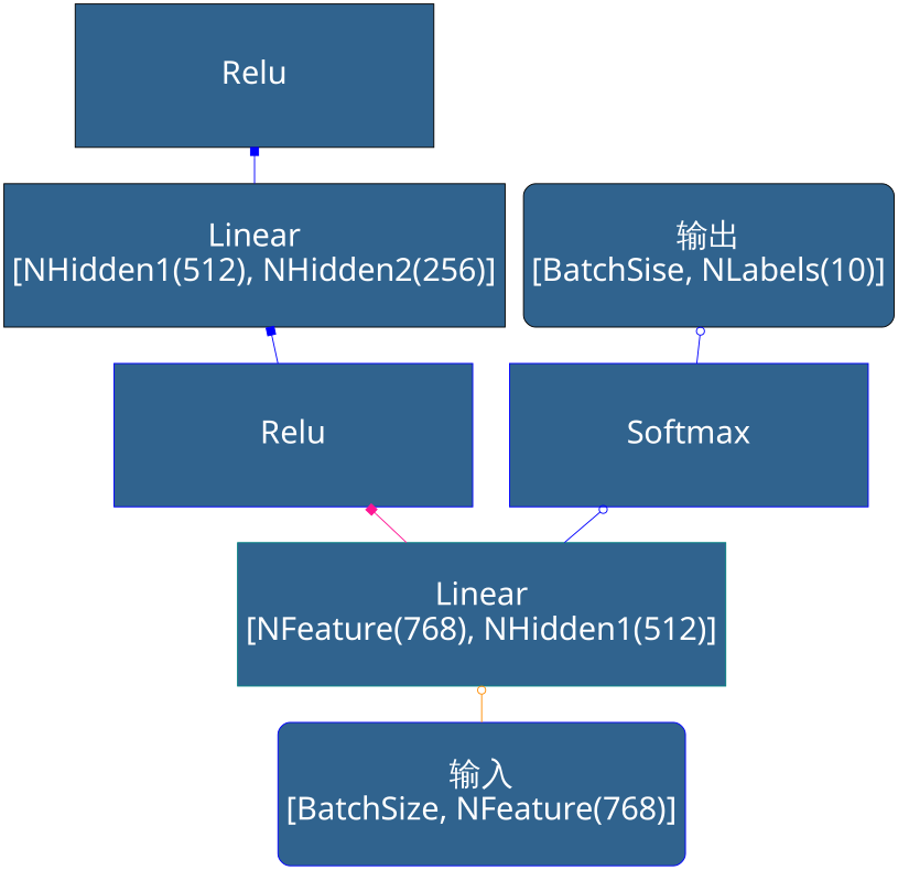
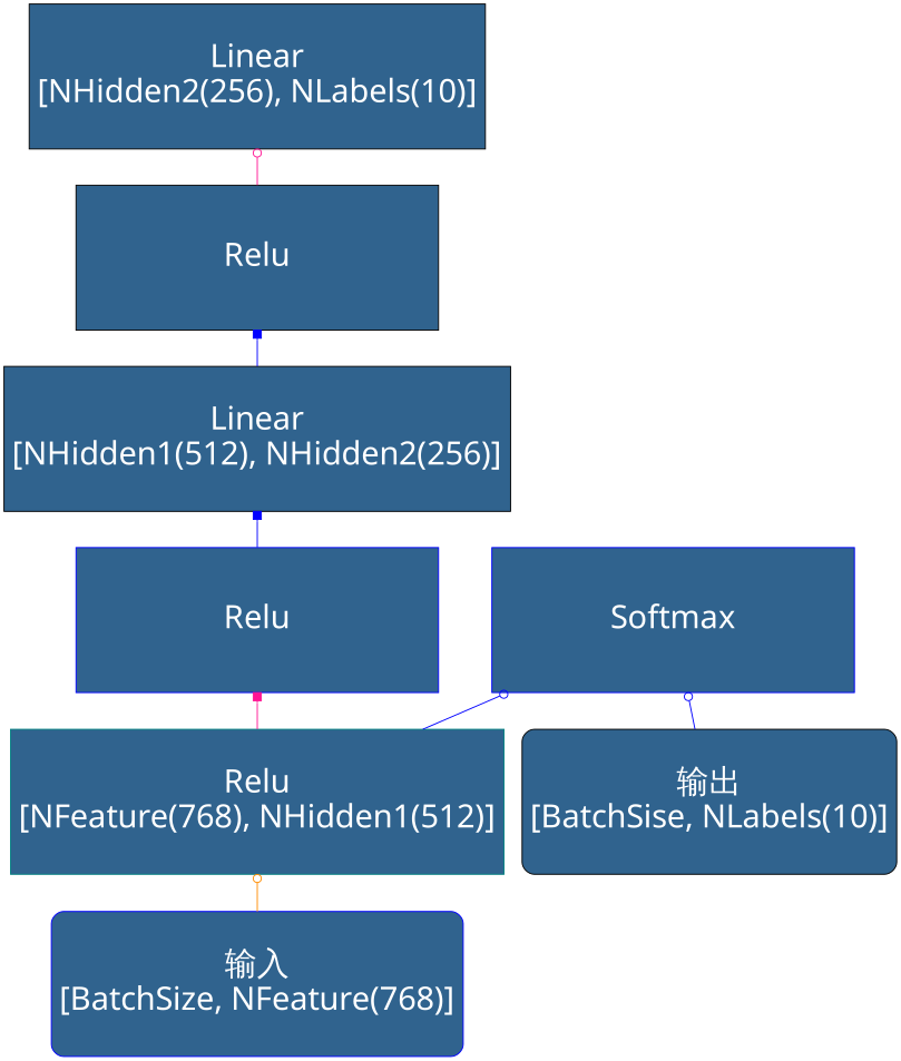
  digraph {
    rankdir=BT
    node [color=black fillcolor="#30638e" fontcolor=White fontname=SimHei fontsize=32 shape=box style=filled]
    edge [arrowhead=odot color=blue]
    n1 [color=blue height=2 label="输入\n[BatchSize, NFeature(768)]" shape=Mrecord width=5]
-   n2 [color=teal height=2 label="Linear\n[NFeature(768), NHidden1(512)]" width=5]
+   n2 [color=teal height=2 label="Relu\n[NFeature(768), NHidden1(512)]" width=5]
    n3 [color=blue height=2 label=Relu width=5]
    n4 [color=blue height=2 label=Softmax width=5]
    n5 [height=2 label="Linear\n[NHidden1(512), NHidden2(256)]" width=5]
    n6 [height=2 label=Relu width=5]
+   n7 [height=2 label="Linear\n[NHidden2(256), NLabels(10)]" width=5]
    n8 [height=2 label="输出\n[BatchSise, NLabels(10)]" shape=Mrecord width=5]
    n1 -> n2 [color=darkorange]
    n2 -> n3 [arrowhead=box color=deeppink]
    n2 -> n4
    n3 -> n5 [arrowhead=box]
-   n4 -> n8
+   n8 -> n4
    n5 -> n6 [arrowhead=box]
+   n6 -> n7 [color=deeppink]
  }
